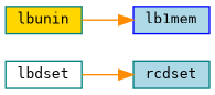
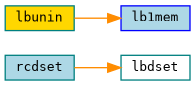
  digraph {
    fontname="DejaVu Sans Mono"
    rankdir=LR
    node [color=teal fillcolor=lightblue fontname="DejaVu Sans Mono" fontsize=10 shape=record style=filled]
    edge [color=darkorange fontname="DejaVu Sans Mono" fontsize=10 labelfontname=Helvetica labelfontsize=10 style=solid]
    n1 [fillcolor=white fontcolor=black height=0.2 label=lbdset width=0.4]
    n2 [height=0.2 label=rcdset width=0.4]
    n3 [fillcolor=gold height=0.2 label=lbunin width=0.4]
    n4 [color=blue height=0.2 label=lb1mem width=0.4]
-   n1 -> n2
+   n2 -> n1
    n3 -> n4
  }
